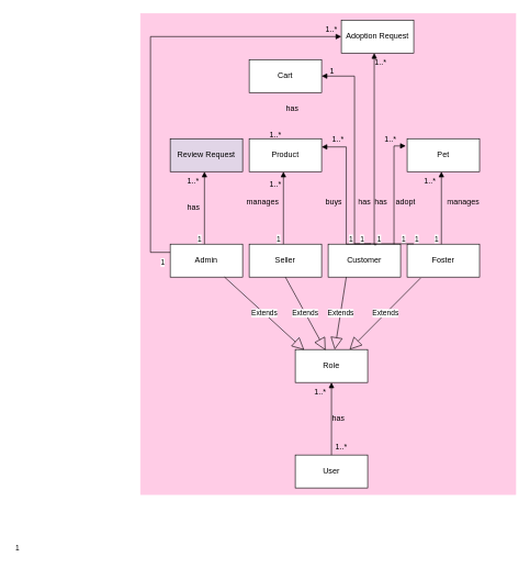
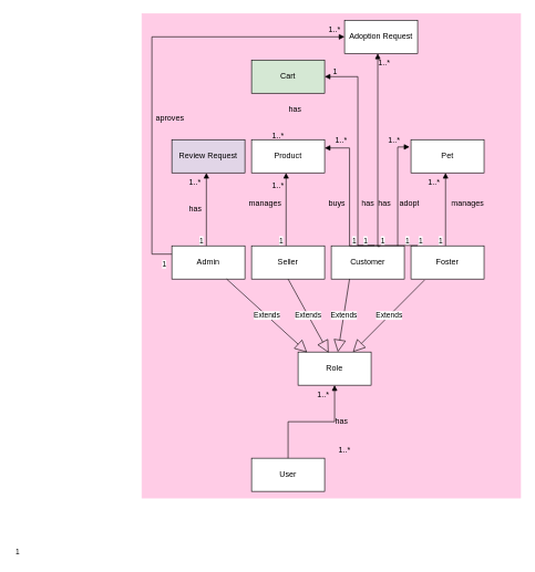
  <mxCell id="0" />
  <mxCell id="1" parent="0" />
  <mxCell id="2" value="1" style="edgeLabel;resizable=0;html=1;align=left;verticalAlign=bottom;" parent="1" connectable="0" vertex="1"><mxGeometry x="20.5" y="840" as="geometry" /></mxCell>
  <mxCell id="3" value="" style="rounded=0;whiteSpace=wrap;html=1;strokeColor=#FFCCE6;fillColor=#FFCCE6;" vertex="1" parent="1"><mxGeometry x="213" y="20" width="570" height="730" as="geometry" /></mxCell>
  <mxCell id="4" value="Seller" style="html=1;whiteSpace=wrap;" vertex="1" parent="1"><mxGeometry x="378" y="370" width="110" height="50" as="geometry" /></mxCell>
  <mxCell id="5" value="Admin" style="html=1;whiteSpace=wrap;" vertex="1" parent="1"><mxGeometry x="258" y="370" width="110" height="50" as="geometry" /></mxCell>
  <mxCell id="6" value="Customer&lt;span style=&quot;color: rgba(0, 0, 0, 0); font-family: monospace; font-size: 0px; text-align: start; text-wrap: nowrap;&quot;&gt;%3CmxGraphModel%3E%3Croot%3E%3CmxCell%20id%3D%220%22%2F%3E%3CmxCell%20id%3D%221%22%20parent%3D%220%22%2F%3E%3CmxCell%20id%3D%222%22%20value%3D%22Seller%22%20style%3D%22html%3D1%3BwhiteSpace%3Dwrap%3B%22%20vertex%3D%221%22%20parent%3D%221%22%3E%3CmxGeometry%20x%3D%2250%22%20y%3D%22240%22%20width%3D%22110%22%20height%3D%2250%22%20as%3D%22geometry%22%2F%3E%3C%2FmxCell%3E%3C%2Froot%3E%3C%2FmxGraphModel%3E&lt;/span&gt;" style="html=1;whiteSpace=wrap;" vertex="1" parent="1"><mxGeometry x="498" y="370" width="110" height="50" as="geometry" /></mxCell>
  <mxCell id="7" value="Foster" style="html=1;whiteSpace=wrap;" vertex="1" parent="1"><mxGeometry x="618" y="370" width="110" height="50" as="geometry" /></mxCell>
- <mxCell id="8" value="User" style="html=1;whiteSpace=wrap;" vertex="1" parent="1"><mxGeometry x="448" y="690" width="110" height="50" as="geometry" /></mxCell>
+ <mxCell id="8" value="User" style="html=1;whiteSpace=wrap;" vertex="1" parent="1"><mxGeometry x="378" y="690" width="110" height="50" as="geometry" /></mxCell>
  <mxCell id="9" value="Role" style="html=1;whiteSpace=wrap;" vertex="1" parent="1"><mxGeometry x="448" y="530" width="110" height="50" as="geometry" /></mxCell>
  <mxCell id="10" value="Extends" style="endArrow=block;endSize=16;endFill=0;html=1;rounded=0;exitX=0.75;exitY=1;exitDx=0;exitDy=0;entryX=0.123;entryY=0.01;entryDx=0;entryDy=0;entryPerimeter=0;" edge="1" parent="1" source="5" target="9"><mxGeometry width="160" relative="1" as="geometry"><mxPoint x="288" y="400" as="sourcePoint" /><mxPoint x="448" y="400" as="targetPoint" /></mxGeometry></mxCell>
  <mxCell id="11" value="Extends" style="endArrow=block;endSize=16;endFill=0;html=1;rounded=0;exitX=0.5;exitY=1;exitDx=0;exitDy=0;entryX=0.123;entryY=0.01;entryDx=0;entryDy=0;entryPerimeter=0;" edge="1" parent="1" source="4"><mxGeometry width="160" relative="1" as="geometry"><mxPoint x="372" y="420" as="sourcePoint" /><mxPoint x="494" y="531" as="targetPoint" /></mxGeometry></mxCell>
  <mxCell id="12" value="Extends" style="endArrow=block;endSize=16;endFill=0;html=1;rounded=0;exitX=0.25;exitY=1;exitDx=0;exitDy=0;" edge="1" parent="1" source="6"><mxGeometry width="160" relative="1" as="geometry"><mxPoint x="443" y="430" as="sourcePoint" /><mxPoint x="508" y="530" as="targetPoint" /></mxGeometry></mxCell>
  <mxCell id="13" value="Extends" style="endArrow=block;endSize=16;endFill=0;html=1;rounded=0;exitX=0.185;exitY=1.031;exitDx=0;exitDy=0;entryX=0.75;entryY=0;entryDx=0;entryDy=0;exitPerimeter=0;" edge="1" parent="1" source="7" target="9"><mxGeometry width="160" relative="1" as="geometry"><mxPoint x="563" y="440" as="sourcePoint" /><mxPoint x="624" y="551" as="targetPoint" /></mxGeometry></mxCell>
  <mxCell id="14" value="" style="endArrow=block;endFill=1;html=1;edgeStyle=orthogonalEdgeStyle;align=left;verticalAlign=top;rounded=0;exitX=0.5;exitY=0;exitDx=0;exitDy=0;entryX=0.5;entryY=1;entryDx=0;entryDy=0;" edge="1" parent="1" source="8" target="9"><mxGeometry x="-1" relative="1" as="geometry"><mxPoint x="288" y="500" as="sourcePoint" /><mxPoint x="448" y="500" as="targetPoint" /></mxGeometry></mxCell>
  <mxCell id="15" value="1..*" style="text;strokeColor=none;fillColor=none;align=left;verticalAlign=top;spacingLeft=4;spacingRight=4;overflow=hidden;rotatable=0;points=[[0,0.5],[1,0.5]];portConstraint=eastwest;whiteSpace=wrap;html=1;" vertex="1" parent="1"><mxGeometry x="471" y="580" width="100" height="26" as="geometry" /></mxCell>
  <mxCell id="16" value="has" style="text;strokeColor=none;fillColor=none;align=left;verticalAlign=top;spacingLeft=4;spacingRight=4;overflow=hidden;rotatable=0;points=[[0,0.5],[1,0.5]];portConstraint=eastwest;whiteSpace=wrap;html=1;" vertex="1" parent="1"><mxGeometry x="498" y="620" width="100" height="26" as="geometry" /></mxCell>
  <mxCell id="17" value="" style="endArrow=block;endFill=1;html=1;edgeStyle=orthogonalEdgeStyle;align=left;verticalAlign=top;rounded=0;exitX=0;exitY=0.25;exitDx=0;exitDy=0;entryX=0;entryY=0.5;entryDx=0;entryDy=0;" edge="1" parent="1" source="5" target="51"><mxGeometry x="-1" relative="1" as="geometry"><mxPoint x="210" y="200" as="sourcePoint" /><mxPoint x="210" y="90" as="targetPoint" /><Array as="points"><mxPoint x="228" y="383" /><mxPoint x="228" y="55" /></Array></mxGeometry></mxCell>
  <mxCell id="18" value="1..*" style="text;strokeColor=none;fillColor=none;align=left;verticalAlign=top;spacingLeft=4;spacingRight=4;overflow=hidden;rotatable=0;points=[[0,0.5],[1,0.5]];portConstraint=eastwest;whiteSpace=wrap;html=1;" vertex="1" parent="1"><mxGeometry x="488" y="30" width="100" height="26" as="geometry" /></mxCell>
  <mxCell id="19" value="" style="endArrow=block;endFill=1;html=1;edgeStyle=orthogonalEdgeStyle;align=left;verticalAlign=top;rounded=0;exitX=0.5;exitY=0;exitDx=0;exitDy=0;entryX=0.5;entryY=1;entryDx=0;entryDy=0;" edge="1" parent="1"><mxGeometry x="-1" relative="1" as="geometry"><mxPoint x="310" y="370" as="sourcePoint" /><mxPoint x="310" y="260" as="targetPoint" /></mxGeometry></mxCell>
  <mxCell id="20" value="1" style="edgeLabel;resizable=0;html=1;align=left;verticalAlign=bottom;" connectable="0" vertex="1" parent="19"><mxGeometry x="-1" relative="1" as="geometry"><mxPoint x="-12" as="offset" /></mxGeometry></mxCell>
  <mxCell id="21" value="1..*" style="text;strokeColor=none;fillColor=none;align=left;verticalAlign=top;spacingLeft=4;spacingRight=4;overflow=hidden;rotatable=0;points=[[0,0.5],[1,0.5]];portConstraint=eastwest;whiteSpace=wrap;html=1;" vertex="1" parent="1"><mxGeometry x="278" y="260" width="100" height="40" as="geometry" /></mxCell>
  <mxCell id="22" value="has" style="text;strokeColor=none;fillColor=none;align=left;verticalAlign=top;spacingLeft=4;spacingRight=4;overflow=hidden;rotatable=0;points=[[0,0.5],[1,0.5]];portConstraint=eastwest;whiteSpace=wrap;html=1;" vertex="1" parent="1"><mxGeometry x="278" y="300" width="100" height="26" as="geometry" /></mxCell>
  <mxCell id="23" value="Review Request" style="html=1;whiteSpace=wrap;fillColor=#e1d5e7;" vertex="1" parent="1"><mxGeometry x="258" y="210" width="110" height="50" as="geometry" /></mxCell>
  <mxCell id="24" value="Product" style="html=1;whiteSpace=wrap;" vertex="1" parent="1"><mxGeometry x="378" y="210" width="110" height="50" as="geometry" /></mxCell>
  <mxCell id="25" value="Pet" style="html=1;whiteSpace=wrap;" vertex="1" parent="1"><mxGeometry x="618" y="210" width="110" height="50" as="geometry" /></mxCell>
  <mxCell id="26" value="" style="endArrow=block;endFill=1;html=1;edgeStyle=orthogonalEdgeStyle;align=left;verticalAlign=top;rounded=0;exitX=0.5;exitY=0;exitDx=0;exitDy=0;entryX=0.5;entryY=1;entryDx=0;entryDy=0;" edge="1" parent="1"><mxGeometry x="-1" relative="1" as="geometry"><mxPoint x="430" y="370" as="sourcePoint" /><mxPoint x="430" y="260" as="targetPoint" /></mxGeometry></mxCell>
  <mxCell id="27" value="1" style="edgeLabel;resizable=0;html=1;align=left;verticalAlign=bottom;" connectable="0" vertex="1" parent="26"><mxGeometry x="-1" relative="1" as="geometry"><mxPoint x="-12" as="offset" /></mxGeometry></mxCell>
  <mxCell id="28" value="1..*" style="text;strokeColor=none;fillColor=none;align=left;verticalAlign=top;spacingLeft=4;spacingRight=4;overflow=hidden;rotatable=0;points=[[0,0.5],[1,0.5]];portConstraint=eastwest;whiteSpace=wrap;html=1;" vertex="1" parent="1"><mxGeometry x="403" y="266" width="100" height="26" as="geometry" /></mxCell>
  <mxCell id="29" value="manages" style="text;strokeColor=none;fillColor=none;align=left;verticalAlign=top;spacingLeft=4;spacingRight=4;overflow=hidden;rotatable=0;points=[[0,0.5],[1,0.5]];portConstraint=eastwest;whiteSpace=wrap;html=1;" vertex="1" parent="1"><mxGeometry x="368" y="292" width="82" height="46" as="geometry" /></mxCell>
  <mxCell id="30" value="" style="endArrow=block;endFill=1;html=1;edgeStyle=orthogonalEdgeStyle;align=left;verticalAlign=top;rounded=0;exitX=0.5;exitY=0;exitDx=0;exitDy=0;entryX=0.5;entryY=1;entryDx=0;entryDy=0;" edge="1" parent="1"><mxGeometry x="-1" relative="1" as="geometry"><mxPoint x="670" y="370" as="sourcePoint" /><mxPoint x="670" y="260" as="targetPoint" /></mxGeometry></mxCell>
  <mxCell id="31" value="1" style="edgeLabel;resizable=0;html=1;align=left;verticalAlign=bottom;" connectable="0" vertex="1" parent="30"><mxGeometry x="-1" relative="1" as="geometry"><mxPoint x="-12" as="offset" /></mxGeometry></mxCell>
  <mxCell id="32" value="1..*" style="text;strokeColor=none;fillColor=none;align=left;verticalAlign=top;spacingLeft=4;spacingRight=4;overflow=hidden;rotatable=0;points=[[0,0.5],[1,0.5]];portConstraint=eastwest;whiteSpace=wrap;html=1;" vertex="1" parent="1"><mxGeometry x="638" y="260" width="100" height="26" as="geometry" /></mxCell>
  <mxCell id="33" value="" style="endArrow=block;endFill=1;html=1;edgeStyle=orthogonalEdgeStyle;align=left;verticalAlign=top;rounded=0;exitX=0.5;exitY=0;exitDx=0;exitDy=0;entryX=1;entryY=0.25;entryDx=0;entryDy=0;" edge="1" parent="1" target="24"><mxGeometry x="-1" relative="1" as="geometry"><mxPoint x="563" y="369.53" as="sourcePoint" /><mxPoint x="543" y="234.53" as="targetPoint" /></mxGeometry></mxCell>
  <mxCell id="34" value="1" style="edgeLabel;resizable=0;html=1;align=left;verticalAlign=bottom;" connectable="0" vertex="1" parent="33"><mxGeometry x="-1" relative="1" as="geometry"><mxPoint x="-35" as="offset" /></mxGeometry></mxCell>
  <mxCell id="35" value="buys" style="text;strokeColor=none;fillColor=none;align=left;verticalAlign=top;spacingLeft=4;spacingRight=4;overflow=hidden;rotatable=0;points=[[0,0.5],[1,0.5]];portConstraint=eastwest;whiteSpace=wrap;html=1;" vertex="1" parent="1"><mxGeometry x="488" y="292" width="100" height="26" as="geometry" /></mxCell>
  <mxCell id="36" value="" style="endArrow=block;endFill=1;html=1;edgeStyle=orthogonalEdgeStyle;align=left;verticalAlign=top;rounded=0;entryX=0.379;entryY=0.923;entryDx=0;entryDy=0;entryPerimeter=0;" edge="1" parent="1" target="38"><mxGeometry x="-1" relative="1" as="geometry"><mxPoint x="598" y="370" as="sourcePoint" /><mxPoint x="628" y="220.98" as="targetPoint" /><Array as="points"><mxPoint x="598" y="221" /></Array></mxGeometry></mxCell>
  <mxCell id="37" value="1" style="edgeLabel;resizable=0;html=1;align=left;verticalAlign=bottom;" connectable="0" vertex="1" parent="36"><mxGeometry x="-1" relative="1" as="geometry"><mxPoint x="10" as="offset" /></mxGeometry></mxCell>
  <mxCell id="38" value="1..*" style="text;strokeColor=none;fillColor=none;align=left;verticalAlign=top;spacingLeft=4;spacingRight=4;overflow=hidden;rotatable=0;points=[[0,0.5],[1,0.5]];portConstraint=eastwest;whiteSpace=wrap;html=1;" vertex="1" parent="1"><mxGeometry x="578" y="197" width="100" height="26" as="geometry" /></mxCell>
  <mxCell id="39" value="adopt" style="text;strokeColor=none;fillColor=none;align=left;verticalAlign=top;spacingLeft=4;spacingRight=4;overflow=hidden;rotatable=0;points=[[0,0.5],[1,0.5]];portConstraint=eastwest;whiteSpace=wrap;html=1;" vertex="1" parent="1"><mxGeometry x="595" y="292" width="112" height="26" as="geometry" /></mxCell>
  <mxCell id="40" value="1" style="edgeLabel;resizable=0;html=1;align=left;verticalAlign=bottom;" connectable="0" vertex="1" parent="1"><mxGeometry x="218" y="370" as="geometry"><mxPoint x="24" y="36" as="offset" /></mxGeometry></mxCell>
  <mxCell id="41" value="1..*" style="text;strokeColor=none;fillColor=none;align=left;verticalAlign=top;spacingLeft=4;spacingRight=4;overflow=hidden;rotatable=0;points=[[0,0.5],[1,0.5]];portConstraint=eastwest;whiteSpace=wrap;html=1;" vertex="1" parent="1"><mxGeometry x="498" y="197" width="100" height="26" as="geometry" /></mxCell>
  <mxCell id="42" value="1..*" style="text;strokeColor=none;fillColor=none;align=left;verticalAlign=top;spacingLeft=4;spacingRight=4;overflow=hidden;rotatable=0;points=[[0,0.5],[1,0.5]];portConstraint=eastwest;whiteSpace=wrap;html=1;" vertex="1" parent="1"><mxGeometry x="503" y="664" width="100" height="26" as="geometry" /></mxCell>
- <mxCell id="43" value="Cart" style="html=1;whiteSpace=wrap;" vertex="1" parent="1"><mxGeometry x="378" y="90" width="110" height="50" as="geometry" /></mxCell>
+ <mxCell id="43" value="Cart" style="html=1;whiteSpace=wrap;fillColor=#d5e8d4;" vertex="1" parent="1"><mxGeometry x="378" y="90" width="110" height="50" as="geometry" /></mxCell>
  <mxCell id="44" value="1..*" style="text;strokeColor=none;fillColor=none;align=left;verticalAlign=top;spacingLeft=4;spacingRight=4;overflow=hidden;rotatable=0;points=[[0,0.5],[1,0.5]];portConstraint=eastwest;whiteSpace=wrap;html=1;" vertex="1" parent="1"><mxGeometry x="403" y="190" width="100" height="26" as="geometry" /></mxCell>
  <mxCell id="45" value="has" style="text;strokeColor=none;fillColor=none;align=left;verticalAlign=top;spacingLeft=4;spacingRight=4;overflow=hidden;rotatable=0;points=[[0,0.5],[1,0.5]];portConstraint=eastwest;whiteSpace=wrap;html=1;" vertex="1" parent="1"><mxGeometry x="428" y="150" width="100" height="26" as="geometry" /></mxCell>
  <mxCell id="46" value="" style="endArrow=block;endFill=1;html=1;edgeStyle=orthogonalEdgeStyle;align=left;verticalAlign=top;rounded=0;exitX=0.5;exitY=0;exitDx=0;exitDy=0;entryX=1;entryY=0.5;entryDx=0;entryDy=0;" edge="1" parent="1" target="43"><mxGeometry x="-1" relative="1" as="geometry"><mxPoint x="628.04" y="369.51" as="sourcePoint" /><mxPoint x="563" y="107.86" as="targetPoint" /><Array as="points"><mxPoint x="538" y="369" /><mxPoint x="538" y="115" /></Array></mxGeometry></mxCell>
  <mxCell id="47" value="1" style="edgeLabel;resizable=0;html=1;align=left;verticalAlign=bottom;" connectable="0" vertex="1" parent="46"><mxGeometry x="-1" relative="1" as="geometry"><mxPoint as="offset" /></mxGeometry></mxCell>
  <mxCell id="48" value="1" style="text;strokeColor=none;fillColor=none;align=left;verticalAlign=top;spacingLeft=4;spacingRight=4;overflow=hidden;rotatable=0;points=[[0,0.5],[1,0.5]];portConstraint=eastwest;whiteSpace=wrap;html=1;" vertex="1" parent="1"><mxGeometry x="495" y="94" width="100" height="26" as="geometry" /></mxCell>
  <mxCell id="49" value="1" style="edgeLabel;resizable=0;html=1;align=left;verticalAlign=bottom;" connectable="0" vertex="1" parent="1"><mxGeometry x="545" y="370" as="geometry" /></mxCell>
  <mxCell id="50" value="has" style="text;strokeColor=none;fillColor=none;align=left;verticalAlign=top;spacingLeft=4;spacingRight=4;overflow=hidden;rotatable=0;points=[[0,0.5],[1,0.5]];portConstraint=eastwest;whiteSpace=wrap;html=1;" vertex="1" parent="1"><mxGeometry x="538" y="292" width="100" height="26" as="geometry" /></mxCell>
  <mxCell id="51" value="Adoption Request" style="html=1;whiteSpace=wrap;" vertex="1" parent="1"><mxGeometry x="518" y="30" width="110" height="50" as="geometry" /></mxCell>
  <mxCell id="52" value="" style="endArrow=block;endFill=1;html=1;edgeStyle=orthogonalEdgeStyle;align=left;verticalAlign=top;rounded=0;" edge="1" parent="1"><mxGeometry x="-1" relative="1" as="geometry"><mxPoint x="571" y="370" as="sourcePoint" /><mxPoint x="568" y="80" as="targetPoint" /><Array as="points"><mxPoint x="571" y="371" /><mxPoint x="568" y="371" /><mxPoint x="568" y="113" /></Array></mxGeometry></mxCell>
  <mxCell id="53" value="1" style="edgeLabel;resizable=0;html=1;align=left;verticalAlign=bottom;" connectable="0" vertex="1" parent="52"><mxGeometry x="-1" relative="1" as="geometry"><mxPoint as="offset" /></mxGeometry></mxCell>
  <mxCell id="54" value="1..*" style="text;strokeColor=none;fillColor=none;align=left;verticalAlign=top;spacingLeft=4;spacingRight=4;overflow=hidden;rotatable=0;points=[[0,0.5],[1,0.5]];portConstraint=eastwest;whiteSpace=wrap;html=1;" vertex="1" parent="1"><mxGeometry x="563" y="80" width="100" height="26" as="geometry" /></mxCell>
  <mxCell id="55" value="has" style="text;strokeColor=none;fillColor=none;align=left;verticalAlign=top;spacingLeft=4;spacingRight=4;overflow=hidden;rotatable=0;points=[[0,0.5],[1,0.5]];portConstraint=eastwest;whiteSpace=wrap;html=1;" vertex="1" parent="1"><mxGeometry x="563" y="292" width="100" height="26" as="geometry" /></mxCell>
+ <mxCell id="56" value="aproves" style="text;strokeColor=none;fillColor=none;align=left;verticalAlign=top;spacingLeft=4;spacingRight=4;overflow=hidden;rotatable=0;points=[[0,0.5],[1,0.5]];portConstraint=eastwest;whiteSpace=wrap;html=1;" vertex="1" parent="1"><mxGeometry x="228" y="164" width="100" height="26" as="geometry" /></mxCell>
  <mxCell id="57" value="manages" style="text;strokeColor=none;fillColor=none;align=left;verticalAlign=top;spacingLeft=4;spacingRight=4;overflow=hidden;rotatable=0;points=[[0,0.5],[1,0.5]];portConstraint=eastwest;whiteSpace=wrap;html=1;" vertex="1" parent="1"><mxGeometry x="673" y="292" width="100" height="26" as="geometry" /></mxCell>
